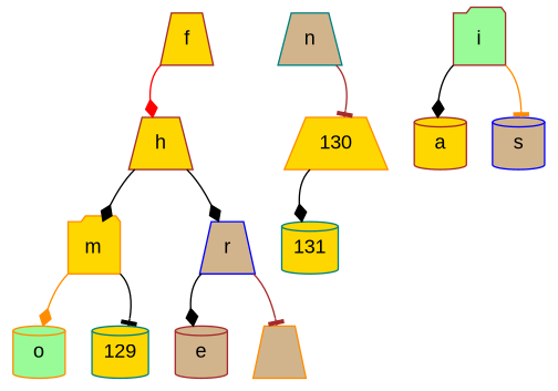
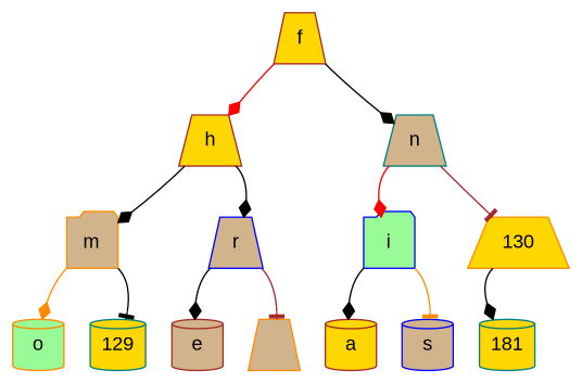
  digraph {
    node [color=brown fillcolor=gold fontname=Arial shape=trapezium style=filled]
    edge [arrowhead=diamond color=black tailport=sw]
    n1 [label=f width=0.5]
    n2 [label=h width=0.5]
    n3 [color=teal fillcolor=tan label=n width=0.5]
-   n4 [color=darkorange label=m shape=folder width=0.5]
+   n4 [color=darkorange fillcolor=tan label=m shape=folder width=0.5]
    n5 [color=blue fillcolor=tan label=r width=0.5]
-   n6 [fillcolor=palegreen label=i shape=folder width=0.5]
+   n6 [color=blue fillcolor=palegreen label=i shape=folder width=0.5]
    n7 [color=darkorange label=130 width=0.5]
    n8 [color=darkorange fillcolor=palegreen label=o shape=cylinder width=0.5]
    n9 [color=teal label=129 shape=cylinder width=0.5]
    n10 [fillcolor=tan label=e shape=cylinder width=0.5]
    n11 [color=darkorange fillcolor=tan label=" " width=0.5]
    n12 [label=a shape=cylinder width=0.5]
    n13 [color=blue fillcolor=tan label=s shape=cylinder width=0.5]
-   n14 [color=teal label=131 shape=cylinder width=0.5]
+   n14 [color=teal label=181 shape=cylinder width=0.5]
    n1 -> n2 [color=red]
+   n1 -> n3 [tailport=se]
    n2 -> n4
    n2 -> n5 [tailport=se]
+   n3 -> n6 [color=red]
    n3 -> n7 [arrowhead=tee color=brown tailport=se]
    n4 -> n8 [color=darkorange]
    n4 -> n9 [arrowhead=tee tailport=se]
    n5 -> n10
    n5 -> n11 [arrowhead=tee color=brown tailport=se]
    n6 -> n12
    n6 -> n13 [arrowhead=tee color=darkorange tailport=se]
    n7 -> n14
  }
